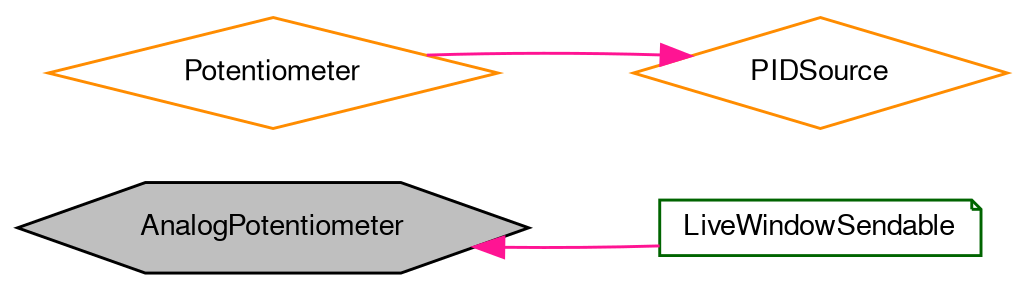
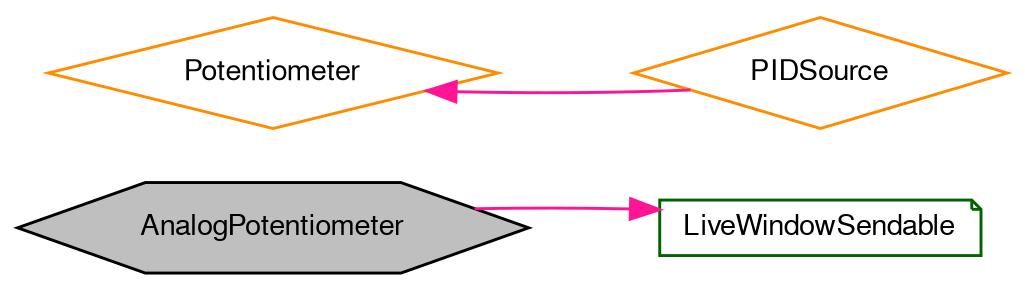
  digraph {
    rankdir=LR
    node [color=darkorange fontname=FreeSans fontsize=10 shape=diamond]
    edge [color=deeppink dir=back fontname=FreeSans fontsize=10 labelfontname=FreeSans labelfontsize=10 style=solid]
    n1 [color=black fillcolor=grey75 fontcolor=black height=0.2 label=AnalogPotentiometer shape=hexagon style=filled width=0.4]
    n2 [height=0.2 label=Potentiometer width=0.4]
    n3 [height=0.2 label=PIDSource width=0.4]
    n4 [color=darkgreen height=0.2 label=LiveWindowSendable shape=note width=0.4]
-   n3 -> n2
-   n1 -> n4
+   n2 -> n3
+   n4 -> n1
  }
